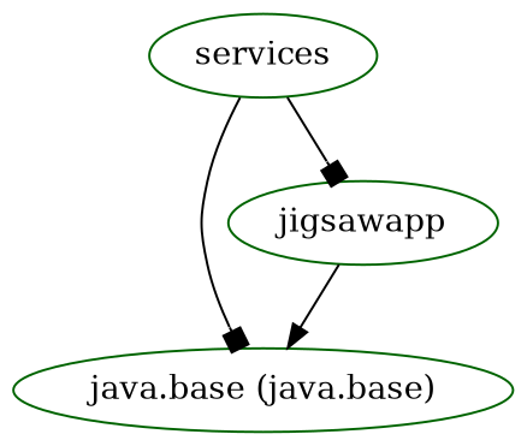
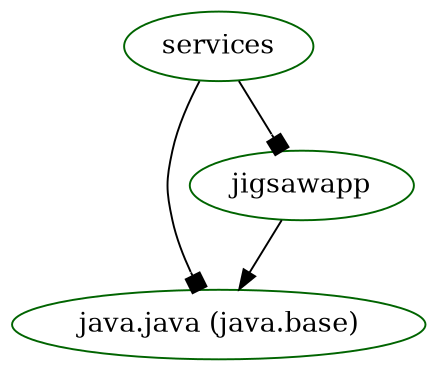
  digraph {
    node [color=darkgreen]
    edge [arrowhead=box]
    services
-   "java.base (java.base)"
+   "java.base (java.base)" [label="java.java (java.base)"]
    jigsawapp
    services -> "java.base (java.base)"
    services -> jigsawapp
    jigsawapp -> "java.base (java.base)" [arrowhead=normal]
  }
